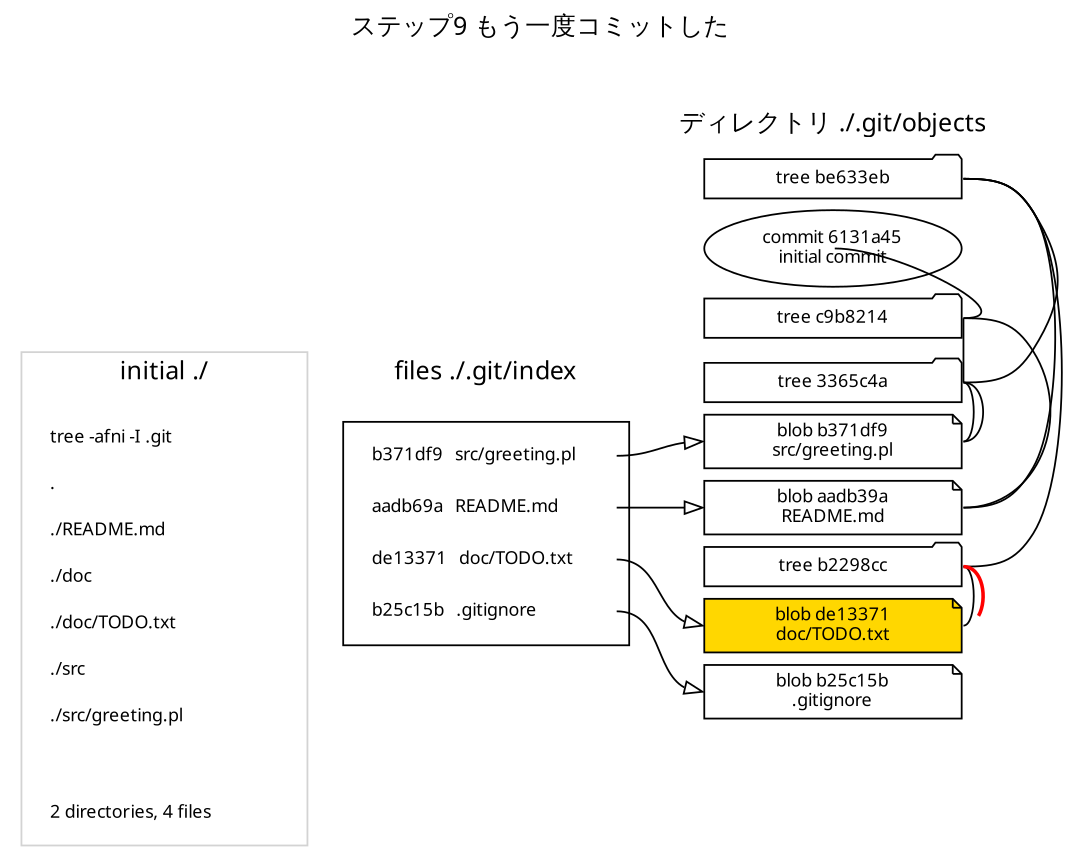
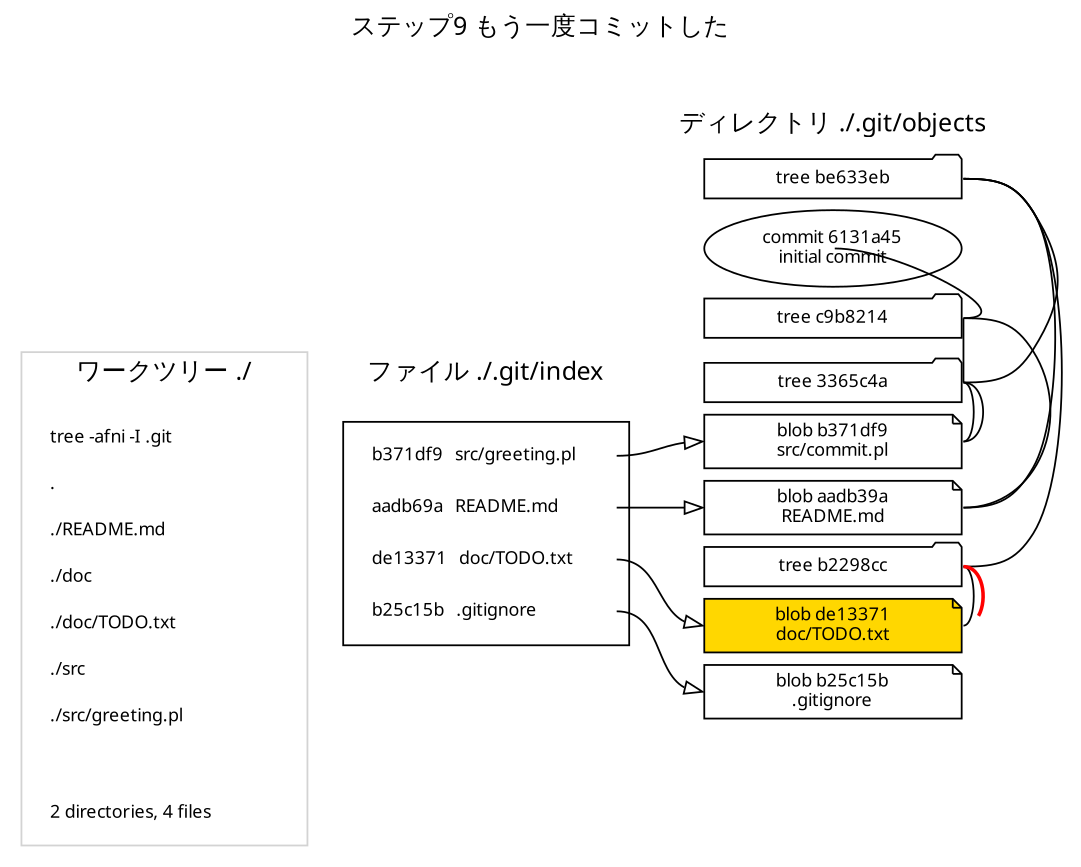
  digraph {
    compound=true
    fontname="Noto Sans"
    label="ステップ9 もう一度コミットした"
    labelloc=t
    nodesep=0.1
    rank=max
    rankdir=LR
    ranksep=0.5
    splines=true
    node [fillcolor=white fontname="Noto Sans" fontsize=10 shape=rectangle style=filled color=white]
    edge [arrowhead=none constraint=false fontname="Noto Sans" fontsize=10 headport=e tailport=e]
    anchor_wt [height=0.3 shape=point style=invis width=0 color=""]
    n2 [fixedsize=false height=0.2 label="tree -afni -I .git\l" width=2]
    n3 [fixedsize=false height=0.2 label=".\l" width=2]
    n4 [fixedsize=false height=0.2 label="./README.md\l" width=2]
    n5 [fixedsize=false height=0.2 label="./doc\l" width=2]
    n6 [fixedsize=false height=0.2 label="./doc/TODO.txt\l" width=2]
    n7 [fixedsize=false height=0.2 label="./src\l" width=2]
    n8 [fixedsize=false height=0.2 label="./src/greeting.pl\l" width=2]
    n9 [fixedsize=false height=0.2 label="\l" width=2]
    n10 [fixedsize=false height=0.2 label="2 directories, 4 files\l" width=2]
    n11 [height=0.3 label="tree be633eb" shape=folder width=2 color=""]
    n12 [height=0.3 label="commit 6131a45\ninitial commit" shape=ellipse width=2 color=""]
    n13 [height=0.3 label="tree c9b8214" shape=folder width=2 color=""]
    anchor_objects [height=0.3 shape=point style=invis width=0 color=""]
    n15 [height=0.3 label="tree 3365c4a" shape=folder width=2 color=""]
-   n16 [height=0.3 label="blob b371df9\nsrc/greeting.pl" shape=note width=2 color=""]
+   n16 [height=0.3 label="blob b371df9\nsrc/commit.pl" shape=note width=2 color=""]
    n17 [height=0.3 label="blob aadb39a\nREADME.md" shape=note width=2 color=""]
    n18 [height=0.3 label="tree b2298cc" shape=folder width=2 color=""]
    n19 [fillcolor=gold height=0.3 label="blob de13371\ndoc/TODO.txt" shape=note width=2 color=""]
    n20 [height=0.3 label="blob b25c15b\n.gitignore" shape=note width=2 color=""]
    n21 [height=0.3 label="b25c15b   .gitignore\l" width=2]
    n22 [height=0.3 label="aadb69a   README.md\l" width=2]
    n23 [height=0.3 label="de13371   doc/TODO.txt\l" width=2]
    n24 [height=0.3 label="b371df9   src/greeting.pl\l" width=2]
    anchor_index [height=0.3 shape=point style=invis width=0 color=""]
    subgraph cluster_1 {
      color=lightgrey
-     label="initial ./"
+     label="ワークツリー ./"
      anchor_wt
      n2
      n3
      n4
      n5
      n6
      n7
      n8
      n9
      n10
    }
    subgraph cluster_2 {
      color=white
      label="ディレクトリ ./.git/objects"
      n11
      n12
      n13
      anchor_objects
      n15
      n16
      n17
      n18
      n19
      n20
    }
    subgraph cluster_3 {
      color=white
-     label="files ./.git/index"
+     label="ファイル ./.git/index"
      anchor_index
      subgraph cluster_4 {
        color=black
        label=""
        n21
        n22
        n23
        n24
      }
    }
    anchor_wt -> anchor_index [arrowhead=onormal constraint=true style=invis]
    n11 -> n15
    n11 -> n17
    n11 -> n18
    n12 -> n13
    n13 -> n15
    n13 -> n17
    n15 -> n16
    n15 -> n16
    n18 -> n19
    n18 -> n19 [arrowhead=onormal color=red style=bold]
    n21 -> n20 [arrowhead=onormal constraint=true headport=w]
    n22 -> n17 [arrowhead=onormal constraint=true headport=w]
    n23 -> n19 [arrowhead=onormal constraint=true headport=w]
    n24 -> n16 [arrowhead=onormal constraint=true headport=w]
    anchor_index -> anchor_objects [arrowhead=onormal constraint=true style=invis]
  }
